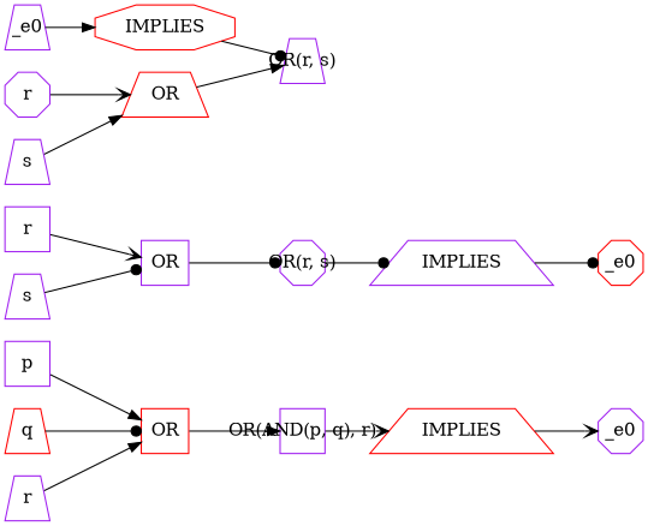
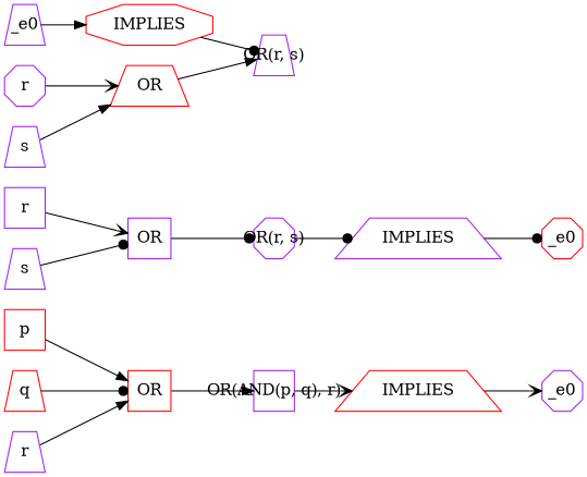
  digraph {
    rankdir=LR
    fontname="DejaVu Serif"
    node [fixedsize=true shape=trapezium color=purple fontname="DejaVu Serif"]
    edge [arrowhead=normal fontname="DejaVu Serif"]
    n1 [label="OR(AND(p, q), r)" shape=box width=.5]
-   n2 [label=p shape=box width=.5]
+   n2 [label=p shape=box width=.5 color=red]
    n3 [label=q width=.5 color=red]
    n4 [label=r width=.5]
    n5 [label=_e0 shape=octagon width=.5]
    n6 [label="OR(r, s)" shape=octagon width=.5]
    n7 [label=r shape=box width=.5]
    n8 [label=s width=.5]
    n9 [label=_e0 shape=octagon width=.5 color=red]
    n10 [label=_e0 width=.5]
    n11 [label="OR(r, s)" width=.5]
    n12 [label=r shape=octagon width=.5]
    n13 [label=s width=.5]
    n14 [height=.5 label=IMPLIES width=.5 color=red fixedsize=""]
    n15 [height=.5 label=OR shape=box width=.5 color=red fixedsize=""]
    n16 [height=.5 label=IMPLIES width=.5 fixedsize=""]
    n17 [height=.5 label=OR shape=box width=.5 fixedsize=""]
    n18 [height=.5 label=IMPLIES shape=octagon width=.5 color=red fixedsize=""]
    n19 [height=.5 label=OR width=.5 color=red fixedsize=""]
    subgraph sub_1 {
      color=gray
      shape=circle
      n1
      n2
      n3
      n4
      n5
      n6
      n7
      n8
      n9
      n10
      n11
      n12
      n13
    }
    subgraph sub_2 {
      n14
      n15
      n16
      n17
      n18
      n19
    }
    n1 -> n14 [arrowhead=vee]
    n2 -> n15
    n3 -> n15 [arrowhead=dot]
    n4 -> n15
    n6 -> n16 [arrowhead=dot]
    n7 -> n17 [arrowhead=vee]
    n8 -> n17 [arrowhead=dot]
    n10 -> n18
    n12 -> n19 [arrowhead=vee]
    n13 -> n19
    n14 -> n5 [arrowhead=vee]
    n15 -> n1
    n16 -> n9 [arrowhead=dot]
    n17 -> n6 [arrowhead=dot]
    n18 -> n11 [arrowhead=dot]
    n19 -> n11
  }
